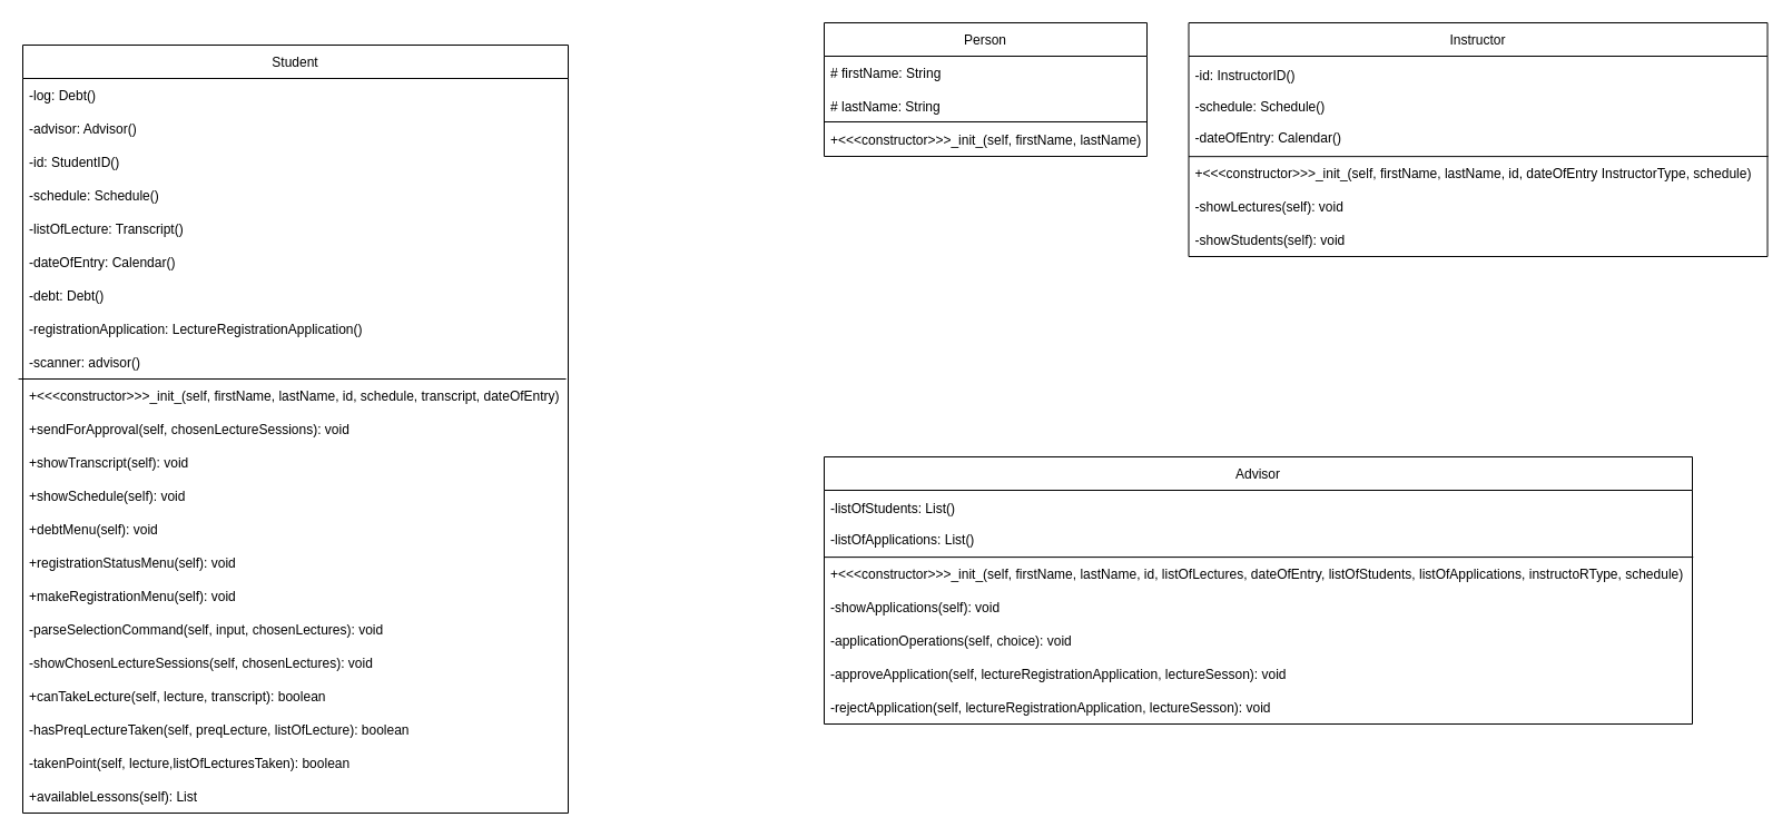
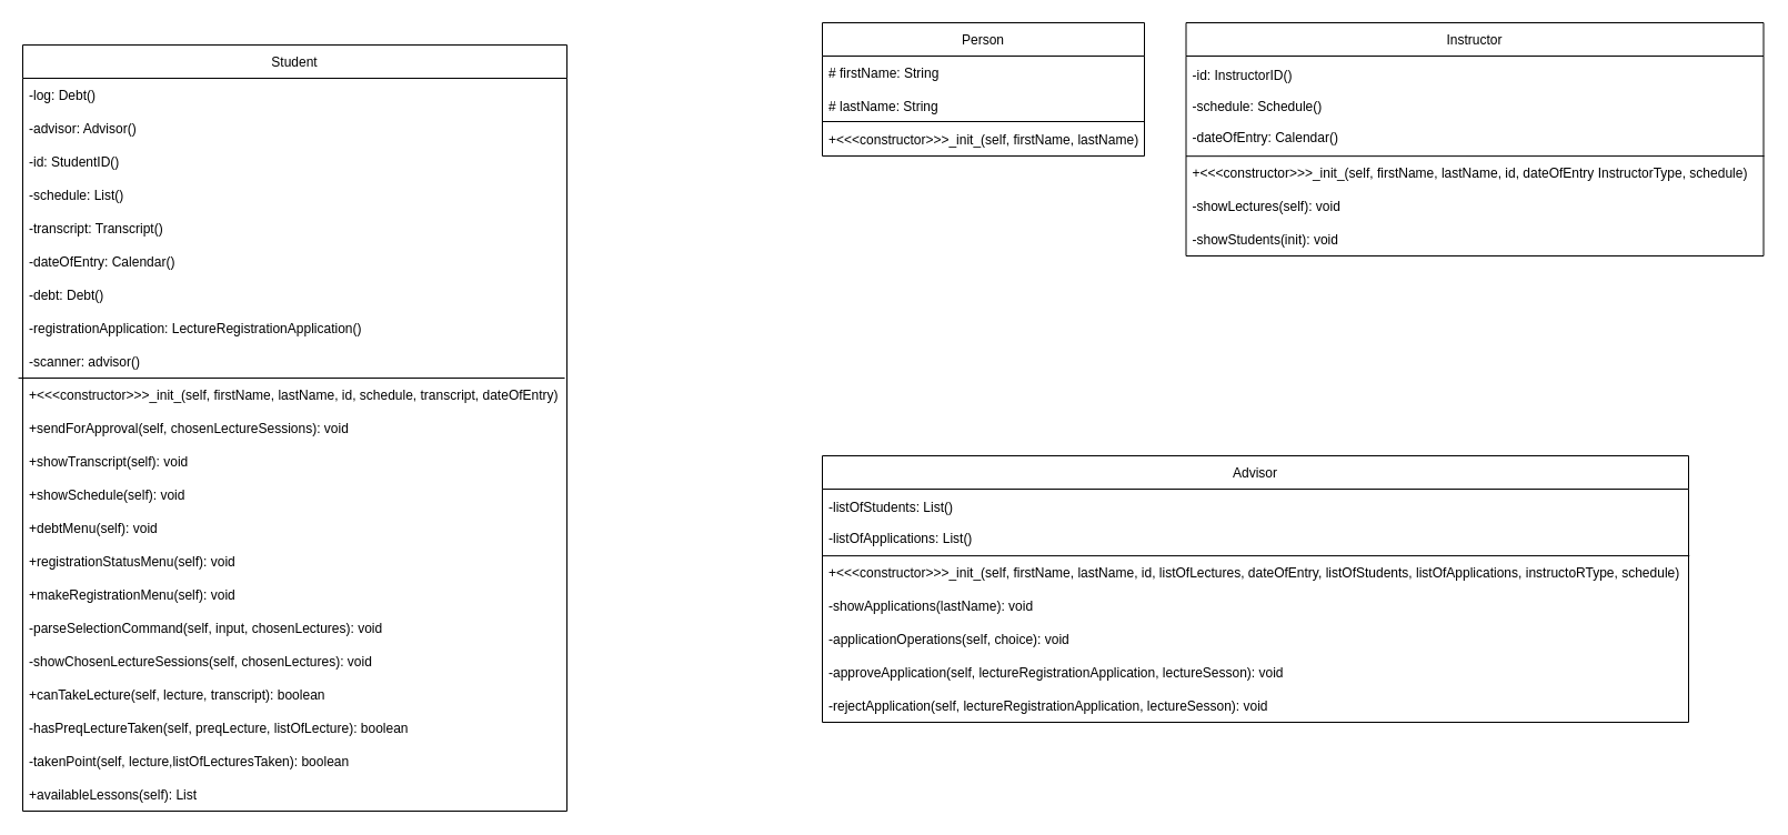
  <mxCell id="0" />
  <mxCell id="1" parent="0" />
  <mxCell id="2" value="Person" style="swimlane;fontStyle=0;childLayout=stackLayout;horizontal=1;startSize=30;horizontalStack=0;resizeParent=1;resizeParentMax=0;resizeLast=0;collapsible=1;marginBottom=0;" parent="1" vertex="1"><mxGeometry width="290" height="120" as="geometry" x="740" y="20" /></mxCell>
  <mxCell id="3" value="# firstName: String" style="text;strokeColor=none;fillColor=none;align=left;verticalAlign=middle;spacingLeft=4;spacingRight=4;overflow=hidden;points=[[0,0.5],[1,0.5]];portConstraint=eastwest;rotatable=0;" vertex="1" parent="2"><mxGeometry y="30" width="290" height="30" as="geometry" /></mxCell>
  <mxCell id="4" value="# lastName: String" style="text;strokeColor=none;fillColor=none;align=left;verticalAlign=middle;spacingLeft=4;spacingRight=4;overflow=hidden;points=[[0,0.5],[1,0.5]];portConstraint=eastwest;rotatable=0;" vertex="1" parent="2"><mxGeometry y="60" width="290" height="30" as="geometry" /></mxCell>
  <mxCell id="5" value="" style="endArrow=none;html=1;" edge="1" parent="2"><mxGeometry width="50" height="50" relative="1" as="geometry"><mxPoint y="89" as="sourcePoint" /><mxPoint x="290" y="89" as="targetPoint" /></mxGeometry></mxCell>
  <mxCell id="6" value="+&lt;&lt;&lt;constructor&gt;&gt;&gt;_init_(self, firstName, lastName)" style="text;strokeColor=none;fillColor=none;align=left;verticalAlign=middle;spacingLeft=4;spacingRight=4;overflow=hidden;points=[[0,0.5],[1,0.5]];portConstraint=eastwest;rotatable=0;" vertex="1" parent="2"><mxGeometry y="90" width="290" height="30" as="geometry" /></mxCell>
  <mxCell id="7" value="Instructor" style="swimlane;fontStyle=0;childLayout=stackLayout;horizontal=1;startSize=30;horizontalStack=0;resizeParent=1;resizeParentMax=0;resizeLast=0;collapsible=1;marginBottom=0;" parent="1" vertex="1"><mxGeometry x="1067.5" width="520" height="210" as="geometry" y="20" /></mxCell>
  <mxCell id="8" value="-id: InstructorID()&#10;&#10;-schedule: Schedule()&#10;&#10;-dateOfEntry: Calendar()" style="text;strokeColor=none;fillColor=none;align=left;verticalAlign=middle;spacingLeft=4;spacingRight=4;overflow=hidden;points=[[0,0.5],[1,0.5]];portConstraint=eastwest;rotatable=0;" parent="7" vertex="1"><mxGeometry y="30" width="520" height="90" as="geometry" /></mxCell>
  <mxCell id="9" value="+&lt;&lt;&lt;constructor&gt;&gt;&gt;_init_(self, firstName, lastName, id, dateOfEntry InstructorType, schedule)" style="text;strokeColor=none;fillColor=none;align=left;verticalAlign=middle;spacingLeft=4;spacingRight=4;overflow=hidden;points=[[0,0.5],[1,0.5]];portConstraint=eastwest;rotatable=0;" parent="7" vertex="1"><mxGeometry y="120" width="520" height="30" as="geometry" /></mxCell>
  <mxCell id="10" value="-showLectures(self): void" style="text;strokeColor=none;fillColor=none;align=left;verticalAlign=middle;spacingLeft=4;spacingRight=4;overflow=hidden;points=[[0,0.5],[1,0.5]];portConstraint=eastwest;rotatable=0;" parent="7" vertex="1"><mxGeometry y="150" width="520" height="30" as="geometry" /></mxCell>
- <mxCell id="11" value="-showStudents(self): void" style="text;strokeColor=none;fillColor=none;align=left;verticalAlign=middle;spacingLeft=4;spacingRight=4;overflow=hidden;points=[[0,0.5],[1,0.5]];portConstraint=eastwest;rotatable=0;" parent="7" vertex="1"><mxGeometry y="180" width="520" height="30" as="geometry" /></mxCell>
+ <mxCell id="11" value="-showStudents(init): void" style="text;strokeColor=none;fillColor=none;align=left;verticalAlign=middle;spacingLeft=4;spacingRight=4;overflow=hidden;points=[[0,0.5],[1,0.5]];portConstraint=eastwest;rotatable=0;" parent="7" vertex="1"><mxGeometry y="180" width="520" height="30" as="geometry" /></mxCell>
  <mxCell id="12" value="" style="endArrow=none;html=1;exitX=0;exitY=1.002;exitDx=0;exitDy=0;exitPerimeter=0;entryX=1.001;entryY=0.002;entryDx=0;entryDy=0;entryPerimeter=0;" parent="7" source="8" target="9" edge="1"><mxGeometry width="50" height="50" relative="1" as="geometry"><mxPoint x="110" y="300" as="sourcePoint" /><mxPoint x="160" y="250" as="targetPoint" /></mxGeometry></mxCell>
  <mxCell id="13" value="Advisor" style="swimlane;fontStyle=0;childLayout=stackLayout;horizontal=1;startSize=30;horizontalStack=0;resizeParent=1;resizeParentMax=0;resizeLast=0;collapsible=1;marginBottom=0;" parent="1" vertex="1"><mxGeometry y="410" width="780" height="240" as="geometry" x="740" /></mxCell>
  <mxCell id="14" value="-listOfStudents: List()&#10;&#10;-listOfApplications: List()" style="text;strokeColor=none;fillColor=none;align=left;verticalAlign=middle;spacingLeft=4;spacingRight=4;overflow=hidden;points=[[0,0.5],[1,0.5]];portConstraint=eastwest;rotatable=0;" parent="13" vertex="1"><mxGeometry y="30" width="780" height="60" as="geometry" /></mxCell>
  <mxCell id="15" value="+&lt;&lt;&lt;constructor&gt;&gt;&gt;_init_(self, firstName, lastName, id, listOfLectures, dateOfEntry, listOfStudents, listOfApplications, instructoRType, schedule)" style="text;strokeColor=none;fillColor=none;align=left;verticalAlign=middle;spacingLeft=4;spacingRight=4;overflow=hidden;points=[[0,0.5],[1,0.5]];portConstraint=eastwest;rotatable=0;" parent="13" vertex="1"><mxGeometry y="90" width="780" height="30" as="geometry" /></mxCell>
- <mxCell id="16" value="-showApplications(self): void" style="text;strokeColor=none;fillColor=none;align=left;verticalAlign=middle;spacingLeft=4;spacingRight=4;overflow=hidden;points=[[0,0.5],[1,0.5]];portConstraint=eastwest;rotatable=0;" parent="13" vertex="1"><mxGeometry y="120" width="780" height="30" as="geometry" /></mxCell>
+ <mxCell id="16" value="-showApplications(lastName): void" style="text;strokeColor=none;fillColor=none;align=left;verticalAlign=middle;spacingLeft=4;spacingRight=4;overflow=hidden;points=[[0,0.5],[1,0.5]];portConstraint=eastwest;rotatable=0;" parent="13" vertex="1"><mxGeometry y="120" width="780" height="30" as="geometry" /></mxCell>
  <mxCell id="17" value="-applicationOperations(self, choice): void" style="text;strokeColor=none;fillColor=none;align=left;verticalAlign=middle;spacingLeft=4;spacingRight=4;overflow=hidden;points=[[0,0.5],[1,0.5]];portConstraint=eastwest;rotatable=0;" parent="13" vertex="1"><mxGeometry y="150" width="780" height="30" as="geometry" /></mxCell>
  <mxCell id="18" value="-approveApplication(self, lectureRegistrationApplication, lectureSesson): void" style="text;strokeColor=none;fillColor=none;align=left;verticalAlign=middle;spacingLeft=4;spacingRight=4;overflow=hidden;points=[[0,0.5],[1,0.5]];portConstraint=eastwest;rotatable=0;" parent="13" vertex="1"><mxGeometry y="180" width="780" height="30" as="geometry" /></mxCell>
  <mxCell id="19" value="" style="endArrow=none;html=1;exitX=0;exitY=1.002;exitDx=0;exitDy=0;exitPerimeter=0;entryX=1.001;entryY=0.002;entryDx=0;entryDy=0;entryPerimeter=0;" parent="13" source="14" target="15" edge="1"><mxGeometry width="50" height="50" relative="1" as="geometry"><mxPoint x="110" y="300" as="sourcePoint" /><mxPoint x="160" y="250" as="targetPoint" /></mxGeometry></mxCell>
  <mxCell id="20" value="-rejectApplication(self, lectureRegistrationApplication, lectureSesson): void" style="text;strokeColor=none;fillColor=none;align=left;verticalAlign=middle;spacingLeft=4;spacingRight=4;overflow=hidden;points=[[0,0.5],[1,0.5]];portConstraint=eastwest;rotatable=0;" parent="13" vertex="1"><mxGeometry y="210" width="780" height="30" as="geometry" /></mxCell>
  <mxCell id="21" value="Student" style="swimlane;fontStyle=0;childLayout=stackLayout;horizontal=1;startSize=30;horizontalStack=0;resizeParent=1;resizeParentMax=0;resizeLast=0;collapsible=1;marginBottom=0;" parent="1" vertex="1"><mxGeometry x="20" y="40" width="490" height="690" as="geometry" /></mxCell>
  <mxCell id="22" value="-log: Debt()" style="text;strokeColor=none;fillColor=none;align=left;verticalAlign=middle;spacingLeft=4;spacingRight=4;overflow=hidden;points=[[0,0.5],[1,0.5]];portConstraint=eastwest;rotatable=0;" vertex="1" parent="21"><mxGeometry y="30" width="490" height="30" as="geometry" /></mxCell>
  <mxCell id="23" value="-advisor: Advisor()" style="text;strokeColor=none;fillColor=none;align=left;verticalAlign=middle;spacingLeft=4;spacingRight=4;overflow=hidden;points=[[0,0.5],[1,0.5]];portConstraint=eastwest;rotatable=0;" vertex="1" parent="21"><mxGeometry y="60" width="490" height="30" as="geometry" /></mxCell>
  <mxCell id="24" value="-id: StudentID()" style="text;strokeColor=none;fillColor=none;align=left;verticalAlign=middle;spacingLeft=4;spacingRight=4;overflow=hidden;points=[[0,0.5],[1,0.5]];portConstraint=eastwest;rotatable=0;" vertex="1" parent="21"><mxGeometry y="90" width="490" height="30" as="geometry" /></mxCell>
- <mxCell id="25" value="-schedule: Schedule()" style="text;strokeColor=none;fillColor=none;align=left;verticalAlign=middle;spacingLeft=4;spacingRight=4;overflow=hidden;points=[[0,0.5],[1,0.5]];portConstraint=eastwest;rotatable=0;" vertex="1" parent="21"><mxGeometry y="120" width="490" height="30" as="geometry" /></mxCell>
- <mxCell id="26" value="-listOfLecture: Transcript()" style="text;strokeColor=none;fillColor=none;align=left;verticalAlign=middle;spacingLeft=4;spacingRight=4;overflow=hidden;points=[[0,0.5],[1,0.5]];portConstraint=eastwest;rotatable=0;" vertex="1" parent="21"><mxGeometry y="150" width="490" height="30" as="geometry" /></mxCell>
+ <mxCell id="25" value="-schedule: List()" style="text;strokeColor=none;fillColor=none;align=left;verticalAlign=middle;spacingLeft=4;spacingRight=4;overflow=hidden;points=[[0,0.5],[1,0.5]];portConstraint=eastwest;rotatable=0;" vertex="1" parent="21"><mxGeometry y="120" width="490" height="30" as="geometry" /></mxCell>
+ <mxCell id="26" value="-transcript: Transcript()" style="text;strokeColor=none;fillColor=none;align=left;verticalAlign=middle;spacingLeft=4;spacingRight=4;overflow=hidden;points=[[0,0.5],[1,0.5]];portConstraint=eastwest;rotatable=0;" vertex="1" parent="21"><mxGeometry y="150" width="490" height="30" as="geometry" /></mxCell>
  <mxCell id="27" value="-dateOfEntry: Calendar()" style="text;strokeColor=none;fillColor=none;align=left;verticalAlign=middle;spacingLeft=4;spacingRight=4;overflow=hidden;points=[[0,0.5],[1,0.5]];portConstraint=eastwest;rotatable=0;" vertex="1" parent="21"><mxGeometry y="180" width="490" height="30" as="geometry" /></mxCell>
  <mxCell id="28" value="-debt: Debt()" style="text;strokeColor=none;fillColor=none;align=left;verticalAlign=middle;spacingLeft=4;spacingRight=4;overflow=hidden;points=[[0,0.5],[1,0.5]];portConstraint=eastwest;rotatable=0;" vertex="1" parent="21"><mxGeometry y="210" width="490" height="30" as="geometry" /></mxCell>
  <mxCell id="29" value="-registrationApplication: LectureRegistrationApplication()" style="text;strokeColor=none;fillColor=none;align=left;verticalAlign=middle;spacingLeft=4;spacingRight=4;overflow=hidden;points=[[0,0.5],[1,0.5]];portConstraint=eastwest;rotatable=0;" vertex="1" parent="21"><mxGeometry y="240" width="490" height="30" as="geometry" /></mxCell>
  <mxCell id="30" value="-scanner: advisor()" style="text;strokeColor=none;fillColor=none;align=left;verticalAlign=middle;spacingLeft=4;spacingRight=4;overflow=hidden;points=[[0,0.5],[1,0.5]];portConstraint=eastwest;rotatable=0;" vertex="1" parent="21"><mxGeometry y="270" width="490" height="30" as="geometry" /></mxCell>
  <mxCell id="31" value="+&lt;&lt;&lt;constructor&gt;&gt;&gt;_init_(self, firstName, lastName, id, schedule, transcript, dateOfEntry)" style="text;strokeColor=none;fillColor=none;align=left;verticalAlign=middle;spacingLeft=4;spacingRight=4;overflow=hidden;points=[[0,0.5],[1,0.5]];portConstraint=eastwest;rotatable=0;" vertex="1" parent="21"><mxGeometry y="300" width="490" height="30" as="geometry" /></mxCell>
  <mxCell id="32" value="" style="endArrow=none;html=1;exitX=-0.008;exitY=0;exitDx=0;exitDy=0;exitPerimeter=0;entryX=0.996;entryY=0;entryDx=0;entryDy=0;entryPerimeter=0;" edge="1" parent="21" source="31" target="31"><mxGeometry width="50" height="50" relative="1" as="geometry"><mxPoint x="210" y="310" as="sourcePoint" /><mxPoint x="260" y="260" as="targetPoint" /></mxGeometry></mxCell>
  <mxCell id="33" value="+sendForApproval(self, chosenLectureSessions): void" style="text;strokeColor=none;fillColor=none;align=left;verticalAlign=middle;spacingLeft=4;spacingRight=4;overflow=hidden;points=[[0,0.5],[1,0.5]];portConstraint=eastwest;rotatable=0;" vertex="1" parent="21"><mxGeometry y="330" width="490" height="30" as="geometry" /></mxCell>
  <mxCell id="34" value="+showTranscript(self): void" style="text;strokeColor=none;fillColor=none;align=left;verticalAlign=middle;spacingLeft=4;spacingRight=4;overflow=hidden;points=[[0,0.5],[1,0.5]];portConstraint=eastwest;rotatable=0;" vertex="1" parent="21"><mxGeometry y="360" width="490" height="30" as="geometry" /></mxCell>
  <mxCell id="35" value="+showSchedule(self): void" style="text;strokeColor=none;fillColor=none;align=left;verticalAlign=middle;spacingLeft=4;spacingRight=4;overflow=hidden;points=[[0,0.5],[1,0.5]];portConstraint=eastwest;rotatable=0;" vertex="1" parent="21"><mxGeometry y="390" width="490" height="30" as="geometry" /></mxCell>
  <mxCell id="36" value="+debtMenu(self): void" style="text;strokeColor=none;fillColor=none;align=left;verticalAlign=middle;spacingLeft=4;spacingRight=4;overflow=hidden;points=[[0,0.5],[1,0.5]];portConstraint=eastwest;rotatable=0;" vertex="1" parent="21"><mxGeometry y="420" width="490" height="30" as="geometry" /></mxCell>
  <mxCell id="37" value="+registrationStatusMenu(self): void" style="text;strokeColor=none;fillColor=none;align=left;verticalAlign=middle;spacingLeft=4;spacingRight=4;overflow=hidden;points=[[0,0.5],[1,0.5]];portConstraint=eastwest;rotatable=0;" vertex="1" parent="21"><mxGeometry y="450" width="490" height="30" as="geometry" /></mxCell>
  <mxCell id="38" value="+makeRegistrationMenu(self): void" style="text;strokeColor=none;fillColor=none;align=left;verticalAlign=middle;spacingLeft=4;spacingRight=4;overflow=hidden;points=[[0,0.5],[1,0.5]];portConstraint=eastwest;rotatable=0;" vertex="1" parent="21"><mxGeometry y="480" width="490" height="30" as="geometry" /></mxCell>
  <mxCell id="39" value="-parseSelectionCommand(self, input, chosenLectures): void" style="text;strokeColor=none;fillColor=none;align=left;verticalAlign=middle;spacingLeft=4;spacingRight=4;overflow=hidden;points=[[0,0.5],[1,0.5]];portConstraint=eastwest;rotatable=0;" vertex="1" parent="21"><mxGeometry y="510" width="490" height="30" as="geometry" /></mxCell>
  <mxCell id="40" value="-showChosenLectureSessions(self, chosenLectures): void" style="text;strokeColor=none;fillColor=none;align=left;verticalAlign=middle;spacingLeft=4;spacingRight=4;overflow=hidden;points=[[0,0.5],[1,0.5]];portConstraint=eastwest;rotatable=0;" vertex="1" parent="21"><mxGeometry y="540" width="490" height="30" as="geometry" /></mxCell>
  <mxCell id="41" value="+canTakeLecture(self, lecture, transcript): boolean" style="text;strokeColor=none;fillColor=none;align=left;verticalAlign=middle;spacingLeft=4;spacingRight=4;overflow=hidden;points=[[0,0.5],[1,0.5]];portConstraint=eastwest;rotatable=0;" vertex="1" parent="21"><mxGeometry y="570" width="490" height="30" as="geometry" /></mxCell>
  <mxCell id="42" value="-hasPreqLectureTaken(self, preqLecture, listOfLecture): boolean" style="text;strokeColor=none;fillColor=none;align=left;verticalAlign=middle;spacingLeft=4;spacingRight=4;overflow=hidden;points=[[0,0.5],[1,0.5]];portConstraint=eastwest;rotatable=0;" vertex="1" parent="21"><mxGeometry y="600" width="490" height="30" as="geometry" /></mxCell>
  <mxCell id="43" value="-takenPoint(self, lecture,listOfLecturesTaken): boolean" style="text;strokeColor=none;fillColor=none;align=left;verticalAlign=middle;spacingLeft=4;spacingRight=4;overflow=hidden;points=[[0,0.5],[1,0.5]];portConstraint=eastwest;rotatable=0;" vertex="1" parent="21"><mxGeometry y="630" width="490" height="30" as="geometry" /></mxCell>
  <mxCell id="44" value="+availableLessons(self): List" style="text;strokeColor=none;fillColor=none;align=left;verticalAlign=middle;spacingLeft=4;spacingRight=4;overflow=hidden;points=[[0,0.5],[1,0.5]];portConstraint=eastwest;rotatable=0;" vertex="1" parent="21"><mxGeometry y="660" width="490" height="30" as="geometry" /></mxCell>
